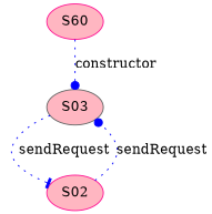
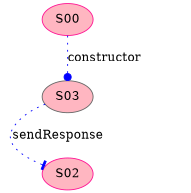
  digraph {
    node [color=deeppink fillcolor=lightpink style=filled]
    edge [arrowhead=dot color=blue style=dotted]
    n1 [color=gray40 label=S03]
-   S00 [label=S60]
+   S00
    S02
-   n1 -> S02 [arrowhead=tee label=sendRequest]
+   n1 -> S02 [arrowhead=tee label=sendResponse]
    S00 -> n1 [label=constructor]
-   S02 -> n1 [label=sendRequest]
  }
